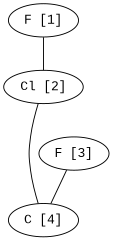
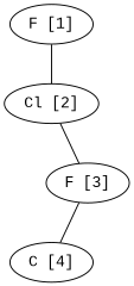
  graph {
    fontname="Liberation Mono"
    node [fontname="Liberation Mono"]
    edge [fontname="Liberation Mono"]
    n1 [label="C [4]"]
    n2 [label="F [1]"]
    n3 [label="Cl [2]"]
    n4 [label="F [3]"]
    n2 -- n3
-   n3 -- n1
+   n3 -- n4
    n4 -- n1
  }
